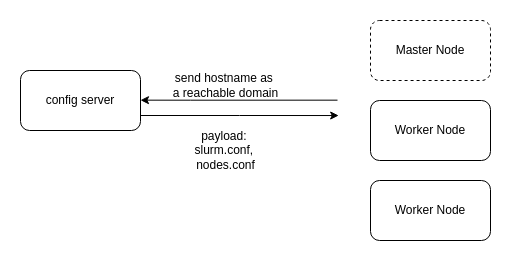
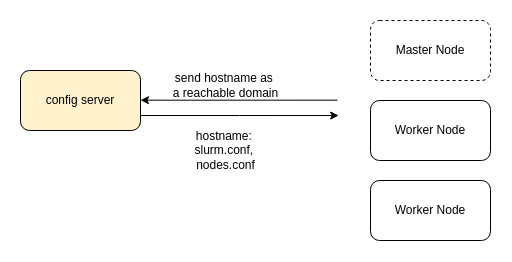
  <mxCell id="0" />
  <mxCell id="1" parent="0" />
  <mxCell id="2" style="edgeStyle=orthogonalEdgeStyle;rounded=0;orthogonalLoop=1;jettySize=auto;html=1;exitX=1;exitY=0.75;exitDx=0;exitDy=0;entryX=0.011;entryY=0.876;entryDx=0;entryDy=0;entryPerimeter=0;" edge="1" parent="1" source="3"><mxGeometry relative="1" as="geometry"><mxPoint x="338.166" y="115.04" as="targetPoint" /></mxGeometry></mxCell>
- <mxCell id="3" value="config server" style="rounded=1;whiteSpace=wrap;html=1;" vertex="1" parent="1"><mxGeometry x="20" y="70" width="120" height="60" as="geometry" /></mxCell>
+ <mxCell id="3" value="config server" style="rounded=1;whiteSpace=wrap;html=1;fillColor=#fff2cc;" vertex="1" parent="1"><mxGeometry x="20" y="70" width="120" height="60" as="geometry" /></mxCell>
  <mxCell id="4" value="Master Node" style="rounded=1;whiteSpace=wrap;html=1;dashed=1;" vertex="1" parent="1"><mxGeometry x="370" y="20" width="120" height="60" as="geometry" /></mxCell>
  <mxCell id="5" style="edgeStyle=orthogonalEdgeStyle;rounded=0;orthogonalLoop=1;jettySize=auto;html=1;entryX=1;entryY=0.5;entryDx=0;entryDy=0;exitX=0;exitY=0.5;exitDx=0;exitDy=0;" edge="1" parent="1"><mxGeometry relative="1" as="geometry"><mxPoint x="337" y="99.66" as="sourcePoint" /><mxPoint x="140" y="99.66" as="targetPoint" /><Array as="points"><mxPoint x="190" y="99.66" /><mxPoint x="190" y="99.66" /></Array></mxGeometry></mxCell>
  <mxCell id="6" value="send hostname as&amp;nbsp;&lt;div&gt;a reachable domain&lt;/div&gt;" style="text;html=1;align=center;verticalAlign=middle;resizable=0;points=[];autosize=1;strokeColor=none;fillColor=none;" vertex="1" parent="1"><mxGeometry x="160" y="65" width="130" height="40" as="geometry" /></mxCell>
- <mxCell id="7" value="&lt;span style=&quot;text-wrap: wrap;&quot;&gt;payload:&amp;nbsp;&lt;/span&gt;&lt;div&gt;&lt;span style=&quot;text-wrap: wrap;&quot;&gt;slurm.conf,&amp;nbsp;&lt;/span&gt;&lt;/div&gt;&lt;div&gt;&lt;span style=&quot;text-wrap: wrap;&quot;&gt;nodes.conf&lt;/span&gt;&lt;/div&gt;" style="text;html=1;align=center;verticalAlign=middle;resizable=0;points=[];autosize=1;strokeColor=none;fillColor=none;" vertex="1" parent="1"><mxGeometry x="180" y="120" width="90" height="60" as="geometry" /></mxCell>
+ <mxCell id="7" value="&lt;span style=&quot;text-wrap: wrap;&quot;&gt;hostname:&amp;nbsp;&lt;/span&gt;&lt;div&gt;&lt;span style=&quot;text-wrap: wrap;&quot;&gt;slurm.conf,&amp;nbsp;&lt;/span&gt;&lt;/div&gt;&lt;div&gt;&lt;span style=&quot;text-wrap: wrap;&quot;&gt;nodes.conf&lt;/span&gt;&lt;/div&gt;" style="text;html=1;align=center;verticalAlign=middle;resizable=0;points=[];autosize=1;strokeColor=none;fillColor=none;" vertex="1" parent="1"><mxGeometry x="180" y="120" width="90" height="60" as="geometry" /></mxCell>
  <mxCell id="8" value="Worker Node" style="rounded=1;whiteSpace=wrap;html=1;" vertex="1" parent="1"><mxGeometry x="370" y="100" width="120" height="60" as="geometry" /></mxCell>
  <mxCell id="9" value="Worker &lt;span style=&quot;background-color: initial;&quot;&gt;Node&lt;/span&gt;" style="rounded=1;whiteSpace=wrap;html=1;" vertex="1" parent="1"><mxGeometry x="370" y="180" width="120" height="60" as="geometry" /></mxCell>
